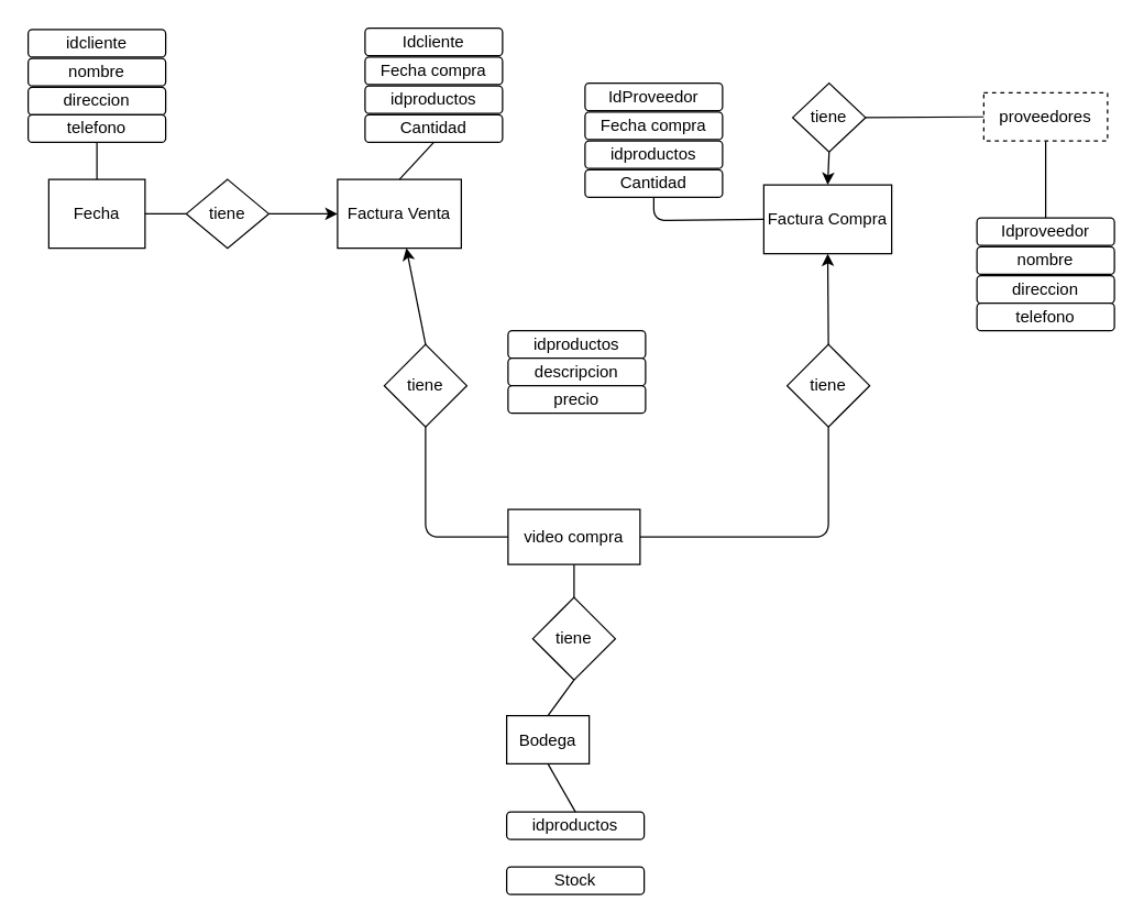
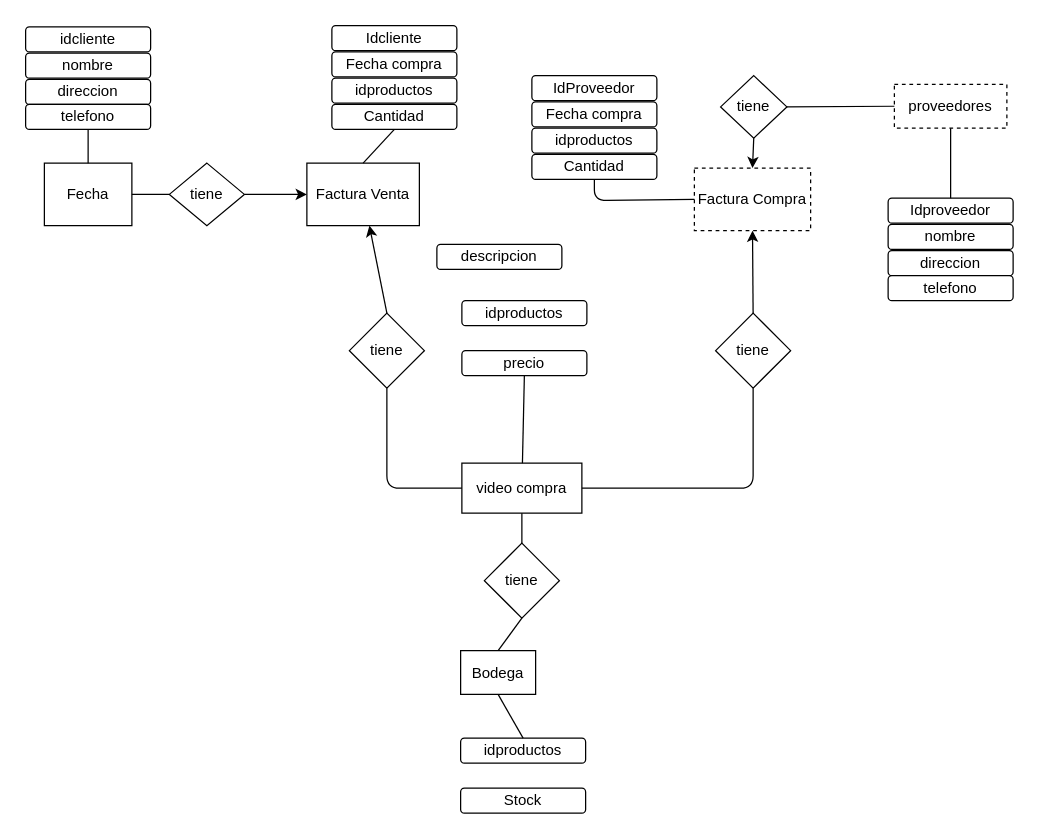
  <mxCell id="0" />
  <mxCell id="1" parent="0" />
  <mxCell id="2" value="video compra" style="rounded=0;whiteSpace=wrap;html=1;" parent="1" vertex="1"><mxGeometry x="369" y="370" width="96" height="40" as="geometry" /></mxCell>
  <mxCell id="3" value="Fecha" style="rounded=0;whiteSpace=wrap;html=1;" parent="1" vertex="1"><mxGeometry x="35" y="130" width="70" height="50" as="geometry" /></mxCell>
  <mxCell id="4" value="Factura Venta" style="rounded=0;whiteSpace=wrap;html=1;" parent="1" vertex="1"><mxGeometry x="245" y="130" width="90" height="50" as="geometry" /></mxCell>
  <mxCell id="5" value="proveedores" style="rounded=0;whiteSpace=wrap;html=1;dashed=1;" parent="1" vertex="1"><mxGeometry x="715" y="67" width="90" height="35" as="geometry" /></mxCell>
  <mxCell id="6" value="" style="endArrow=none;html=1;exitX=1;exitY=0.5;exitDx=0;exitDy=0;entryX=0;entryY=0.5;entryDx=0;entryDy=0;" parent="1" source="3" target="9" edge="1"><mxGeometry width="50" height="50" relative="1" as="geometry"><mxPoint x="305" y="170" as="sourcePoint" /><mxPoint x="355" y="120" as="targetPoint" /></mxGeometry></mxCell>
- <mxCell id="7" value="Factura Compra" style="rounded=0;whiteSpace=wrap;html=1;" parent="1" vertex="1"><mxGeometry x="555" y="134" width="93" height="50" as="geometry" /></mxCell>
+ <mxCell id="7" value="Factura Compra" style="rounded=0;whiteSpace=wrap;html=1;dashed=1;" parent="1" vertex="1"><mxGeometry x="555" y="134" width="93" height="50" as="geometry" /></mxCell>
  <mxCell id="8" style="edgeStyle=orthogonalEdgeStyle;rounded=0;orthogonalLoop=1;jettySize=auto;html=1;exitX=1;exitY=0.5;exitDx=0;exitDy=0;entryX=0;entryY=0.5;entryDx=0;entryDy=0;" edge="1" parent="1" source="9" target="4"><mxGeometry relative="1" as="geometry" /></mxCell>
  <mxCell id="9" value="tiene" style="rhombus;whiteSpace=wrap;html=1;" vertex="1" parent="1"><mxGeometry x="135" y="130" width="60" height="50" as="geometry" /></mxCell>
  <mxCell id="10" value="tiene" style="rhombus;whiteSpace=wrap;html=1;" vertex="1" parent="1"><mxGeometry x="279" y="250" width="60" height="60" as="geometry" /></mxCell>
  <mxCell id="11" value="" style="endArrow=none;html=1;exitX=0;exitY=0.5;exitDx=0;exitDy=0;entryX=0.5;entryY=1;entryDx=0;entryDy=0;" edge="1" parent="1" source="2" target="10"><mxGeometry width="50" height="50" relative="1" as="geometry"><mxPoint x="394" y="260" as="sourcePoint" /><mxPoint x="444" y="210" as="targetPoint" /><Array as="points"><mxPoint x="309" y="390" /></Array></mxGeometry></mxCell>
  <mxCell id="12" value="" style="endArrow=classic;html=1;exitX=0.5;exitY=0;exitDx=0;exitDy=0;" edge="1" parent="1" source="10" target="4"><mxGeometry width="50" height="50" relative="1" as="geometry"><mxPoint x="395" y="350" as="sourcePoint" /><mxPoint x="310" y="320" as="targetPoint" /></mxGeometry></mxCell>
  <mxCell id="13" value="tiene" style="rhombus;whiteSpace=wrap;html=1;" vertex="1" parent="1"><mxGeometry x="572" y="250" width="60" height="60" as="geometry" /></mxCell>
  <mxCell id="14" value="" style="endArrow=none;html=1;exitX=1;exitY=0.5;exitDx=0;exitDy=0;entryX=0.5;entryY=1;entryDx=0;entryDy=0;" edge="1" parent="1" source="2" target="13"><mxGeometry width="50" height="50" relative="1" as="geometry"><mxPoint x="394" y="260" as="sourcePoint" /><mxPoint x="444" y="210" as="targetPoint" /><Array as="points"><mxPoint x="602" y="390" /></Array></mxGeometry></mxCell>
  <mxCell id="15" value="" style="endArrow=classic;html=1;entryX=0.5;entryY=1;entryDx=0;entryDy=0;exitX=0.5;exitY=0;exitDx=0;exitDy=0;" edge="1" parent="1" source="13" target="7"><mxGeometry width="50" height="50" relative="1" as="geometry"><mxPoint x="608" y="340" as="sourcePoint" /><mxPoint x="603" y="320" as="targetPoint" /></mxGeometry></mxCell>
  <mxCell id="16" value="tiene" style="rhombus;whiteSpace=wrap;html=1;" vertex="1" parent="1"><mxGeometry x="576" y="60" width="53" height="50" as="geometry" /></mxCell>
  <mxCell id="17" value="" style="endArrow=classic;html=1;exitX=0.5;exitY=1;exitDx=0;exitDy=0;entryX=0.5;entryY=0;entryDx=0;entryDy=0;" edge="1" parent="1" source="16" target="7"><mxGeometry width="50" height="50" relative="1" as="geometry"><mxPoint x="358" y="210" as="sourcePoint" /><mxPoint x="408" y="160" as="targetPoint" /></mxGeometry></mxCell>
  <mxCell id="18" value="" style="endArrow=none;html=1;entryX=0;entryY=0.5;entryDx=0;entryDy=0;exitX=1;exitY=0.5;exitDx=0;exitDy=0;" edge="1" parent="1" source="16" target="5"><mxGeometry width="50" height="50" relative="1" as="geometry"><mxPoint x="358" y="210" as="sourcePoint" /><mxPoint x="602" y="45" as="targetPoint" /></mxGeometry></mxCell>
  <mxCell id="19" value="Idcliente" style="rounded=1;whiteSpace=wrap;html=1;" vertex="1" parent="1"><mxGeometry x="265" y="20" width="100" height="20" as="geometry" /></mxCell>
  <mxCell id="20" value="Fecha compra" style="rounded=1;whiteSpace=wrap;html=1;" vertex="1" parent="1"><mxGeometry x="265" y="41" width="100" height="20" as="geometry" /></mxCell>
  <mxCell id="21" value="idproductos" style="rounded=1;whiteSpace=wrap;html=1;" vertex="1" parent="1"><mxGeometry x="265" y="62" width="100" height="20" as="geometry" /></mxCell>
  <mxCell id="22" value="Cantidad" style="rounded=1;whiteSpace=wrap;html=1;" vertex="1" parent="1"><mxGeometry x="265" y="83" width="100" height="20" as="geometry" /></mxCell>
  <mxCell id="23" value="" style="endArrow=none;html=1;entryX=0.5;entryY=1;entryDx=0;entryDy=0;exitX=0.5;exitY=0;exitDx=0;exitDy=0;" edge="1" parent="1" source="4" target="22"><mxGeometry width="50" height="50" relative="1" as="geometry"><mxPoint x="395" y="200" as="sourcePoint" /><mxPoint x="445" y="150" as="targetPoint" /></mxGeometry></mxCell>
  <mxCell id="24" value="idcliente" style="rounded=1;whiteSpace=wrap;html=1;" vertex="1" parent="1"><mxGeometry x="20" y="21" width="100" height="20" as="geometry" /></mxCell>
  <mxCell id="25" value="nombre" style="rounded=1;whiteSpace=wrap;html=1;" vertex="1" parent="1"><mxGeometry x="20" y="42" width="100" height="20" as="geometry" /></mxCell>
  <mxCell id="26" value="direccion" style="rounded=1;whiteSpace=wrap;html=1;" vertex="1" parent="1"><mxGeometry x="20" y="63" width="100" height="20" as="geometry" /></mxCell>
  <mxCell id="27" value="telefono" style="rounded=1;whiteSpace=wrap;html=1;" vertex="1" parent="1"><mxGeometry x="20" y="83" width="100" height="20" as="geometry" /></mxCell>
  <mxCell id="28" value="" style="endArrow=none;html=1;exitX=0.5;exitY=1;exitDx=0;exitDy=0;entryX=0.5;entryY=0;entryDx=0;entryDy=0;" edge="1" parent="1" source="27" target="3"><mxGeometry width="50" height="50" relative="1" as="geometry"><mxPoint x="395" y="200" as="sourcePoint" /><mxPoint x="445" y="150" as="targetPoint" /></mxGeometry></mxCell>
  <mxCell id="29" value="idproductos" style="rounded=1;whiteSpace=wrap;html=1;" vertex="1" parent="1"><mxGeometry x="369" y="240" width="100" height="20" as="geometry" /></mxCell>
- <mxCell id="30" value="descripcion" style="rounded=1;whiteSpace=wrap;html=1;" vertex="1" parent="1"><mxGeometry x="369" y="260" width="100" height="20" as="geometry" /></mxCell>
+ <mxCell id="30" value="descripcion" style="rounded=1;whiteSpace=wrap;html=1;" vertex="1" parent="1"><mxGeometry x="349" y="195" width="100" height="20" as="geometry" /></mxCell>
  <mxCell id="31" value="precio" style="rounded=1;whiteSpace=wrap;html=1;" vertex="1" parent="1"><mxGeometry x="369" y="280" width="100" height="20" as="geometry" /></mxCell>
+ <mxCell id="32" value="" style="endArrow=none;html=1;exitX=0.5;exitY=1;exitDx=0;exitDy=0;" edge="1" parent="1" source="31" target="2"><mxGeometry width="50" height="50" relative="1" as="geometry"><mxPoint x="419" y="320" as="sourcePoint" /><mxPoint x="445" y="380" as="targetPoint" /></mxGeometry></mxCell>
  <mxCell id="33" value="IdProveedor" style="rounded=1;whiteSpace=wrap;html=1;" vertex="1" parent="1"><mxGeometry x="425" y="60" width="100" height="20" as="geometry" /></mxCell>
  <mxCell id="34" value="Fecha compra" style="rounded=1;whiteSpace=wrap;html=1;" vertex="1" parent="1"><mxGeometry x="425" y="81" width="100" height="20" as="geometry" /></mxCell>
  <mxCell id="35" value="idproductos" style="rounded=1;whiteSpace=wrap;html=1;" vertex="1" parent="1"><mxGeometry x="425" y="102" width="100" height="20" as="geometry" /></mxCell>
  <mxCell id="36" value="Cantidad" style="rounded=1;whiteSpace=wrap;html=1;" vertex="1" parent="1"><mxGeometry x="425" y="123" width="100" height="20" as="geometry" /></mxCell>
  <mxCell id="37" value="" style="endArrow=none;html=1;entryX=0.5;entryY=1;entryDx=0;entryDy=0;exitX=0;exitY=0.5;exitDx=0;exitDy=0;" edge="1" parent="1" target="36" source="7"><mxGeometry width="50" height="50" relative="1" as="geometry"><mxPoint x="470" y="170" as="sourcePoint" /><mxPoint x="605" y="190" as="targetPoint" /><Array as="points"><mxPoint x="475" y="160" /></Array></mxGeometry></mxCell>
  <mxCell id="38" value="Idproveedor" style="rounded=1;whiteSpace=wrap;html=1;" vertex="1" parent="1"><mxGeometry x="710" y="158" width="100" height="20" as="geometry" /></mxCell>
  <mxCell id="39" value="nombre" style="rounded=1;whiteSpace=wrap;html=1;" vertex="1" parent="1"><mxGeometry x="710" y="179" width="100" height="20" as="geometry" /></mxCell>
  <mxCell id="40" value="direccion" style="rounded=1;whiteSpace=wrap;html=1;" vertex="1" parent="1"><mxGeometry x="710" y="200" width="100" height="20" as="geometry" /></mxCell>
  <mxCell id="41" value="telefono" style="rounded=1;whiteSpace=wrap;html=1;" vertex="1" parent="1"><mxGeometry x="710" y="220" width="100" height="20" as="geometry" /></mxCell>
  <mxCell id="42" value="" style="endArrow=none;html=1;exitX=0.5;exitY=0;exitDx=0;exitDy=0;entryX=0.5;entryY=1;entryDx=0;entryDy=0;" edge="1" parent="1" source="38" target="5"><mxGeometry width="50" height="50" relative="1" as="geometry"><mxPoint x="395" y="190" as="sourcePoint" /><mxPoint x="445" y="140" as="targetPoint" /></mxGeometry></mxCell>
  <mxCell id="43" value="Bodega" style="rounded=0;whiteSpace=wrap;html=1;" vertex="1" parent="1"><mxGeometry x="368" y="520" width="60" height="35" as="geometry" /></mxCell>
  <mxCell id="44" value="tiene" style="rhombus;whiteSpace=wrap;html=1;" vertex="1" parent="1"><mxGeometry x="387" y="434" width="60" height="60" as="geometry" /></mxCell>
  <mxCell id="45" value="" style="endArrow=none;html=1;entryX=0.5;entryY=1;entryDx=0;entryDy=0;exitX=0.5;exitY=0;exitDx=0;exitDy=0;" edge="1" parent="1" source="44" target="2"><mxGeometry width="50" height="50" relative="1" as="geometry"><mxPoint x="412" y="440" as="sourcePoint" /><mxPoint x="416" y="410" as="targetPoint" /></mxGeometry></mxCell>
  <mxCell id="46" value="" style="endArrow=none;html=1;entryX=0.5;entryY=1;entryDx=0;entryDy=0;exitX=0.5;exitY=0;exitDx=0;exitDy=0;" edge="1" parent="1" source="43" target="44"><mxGeometry width="50" height="50" relative="1" as="geometry"><mxPoint x="395" y="430" as="sourcePoint" /><mxPoint x="445" y="380" as="targetPoint" /></mxGeometry></mxCell>
  <mxCell id="47" value="idproductos" style="rounded=1;whiteSpace=wrap;html=1;" vertex="1" parent="1"><mxGeometry x="368" y="590" width="100" height="20" as="geometry" /></mxCell>
  <mxCell id="48" value="Stock" style="rounded=1;whiteSpace=wrap;html=1;" vertex="1" parent="1"><mxGeometry x="368" y="630" width="100" height="20" as="geometry" /></mxCell>
  <mxCell id="49" value="" style="endArrow=none;html=1;exitX=0.5;exitY=0;exitDx=0;exitDy=0;entryX=0.5;entryY=1;entryDx=0;entryDy=0;" edge="1" parent="1" source="47" target="43"><mxGeometry width="50" height="50" relative="1" as="geometry"><mxPoint x="395" y="430" as="sourcePoint" /><mxPoint x="445" y="380" as="targetPoint" /></mxGeometry></mxCell>
